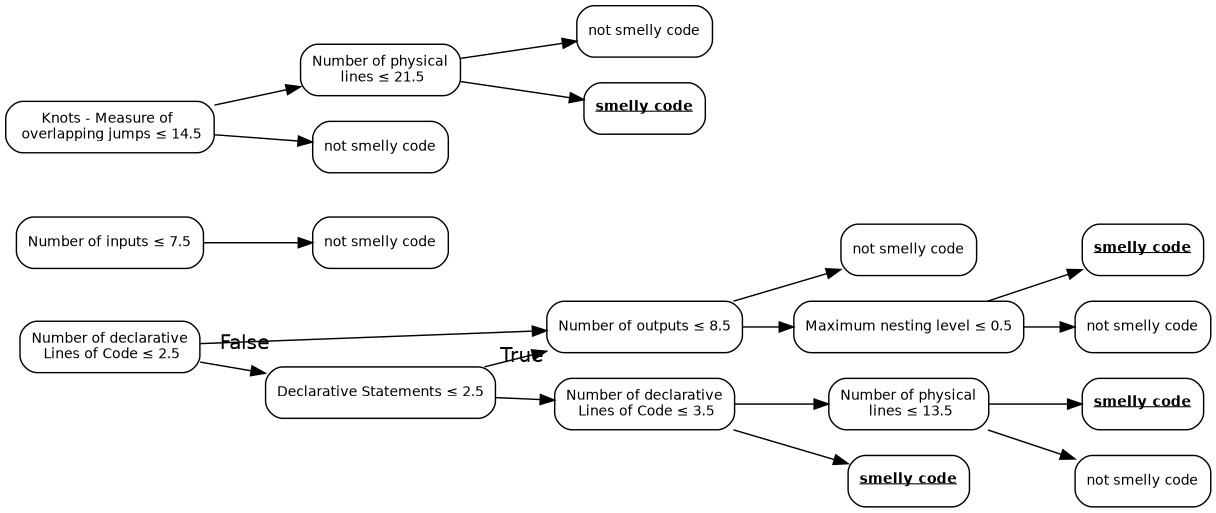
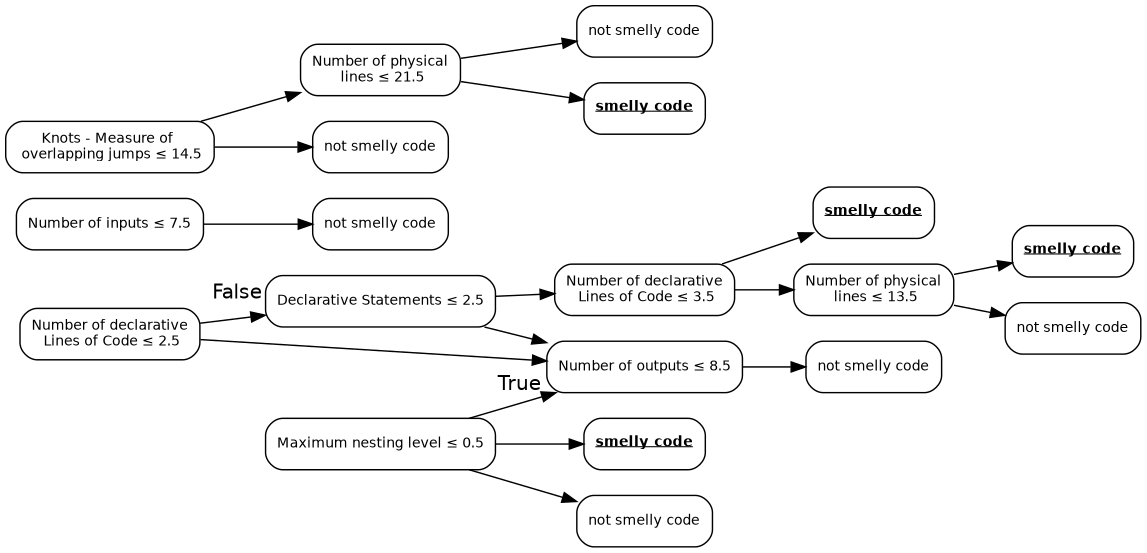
  digraph {
    rankdir=LR
    node [color=black fontname=helvetica fontsize=10 shape=box style=rounded]
    edge [fontname=helvetica]
    n1 [label=<Number of declarative<br/> Lines of Code &le; 2.5> width=0.5]
    n2 [label=<Number of outputs &le; 8.5> width=0.5]
    n3 [label=<Declarative Statements &le; 2.5> width=0.5]
    n4 [label=<not smelly code> width=0.5]
    n5 [label=<Maximum nesting level &le; 0.5> width=0.5]
    n6 [label=<Number of declarative<br/> Lines of Code &le; 3.5> width=0.5]
    n7 [label=<<u><b>smelly code</b></u>> width=0.5]
    n8 [label=<not smelly code> width=0.5]
    n9 [label=<Number of physical<br/> lines &le; 13.5> width=0.5]
    n10 [label=<<u><b>smelly code</b></u>> width=0.5]
    n11 [label=<Number of inputs &le; 7.5> width=0.5]
    n12 [label=<not smelly code> width=0.5]
    n13 [label=<<u><b>smelly code</b></u>> width=0.5]
    n14 [label=<not smelly code> width=0.5]
    n15 [label=<Knots - Measure of <br/> overlapping jumps &le; 14.5> width=0.5]
    n16 [label=<Number of physical<br/> lines &le; 21.5> width=0.5]
    n17 [label=<not smelly code> width=0.5]
    n18 [label=<not smelly code> width=0.5]
    n19 [label=<<u><b>smelly code</b></u>> width=0.5]
    n1 -> n2 [headlabel=True labelangle=45 labeldistance=2.5]
    n1 -> n3 [headlabel=False labelangle=-45 labeldistance=2.5]
    n2 -> n4
-   n2 -> n5
+   n5 -> n2
    n3 -> n2
    n3 -> n6
    n5 -> n7
    n5 -> n8
    n6 -> n9
    n6 -> n10
    n9 -> n13
    n9 -> n14
    n11 -> n12
    n15 -> n16
    n15 -> n17
    n16 -> n18
    n16 -> n19
  }
